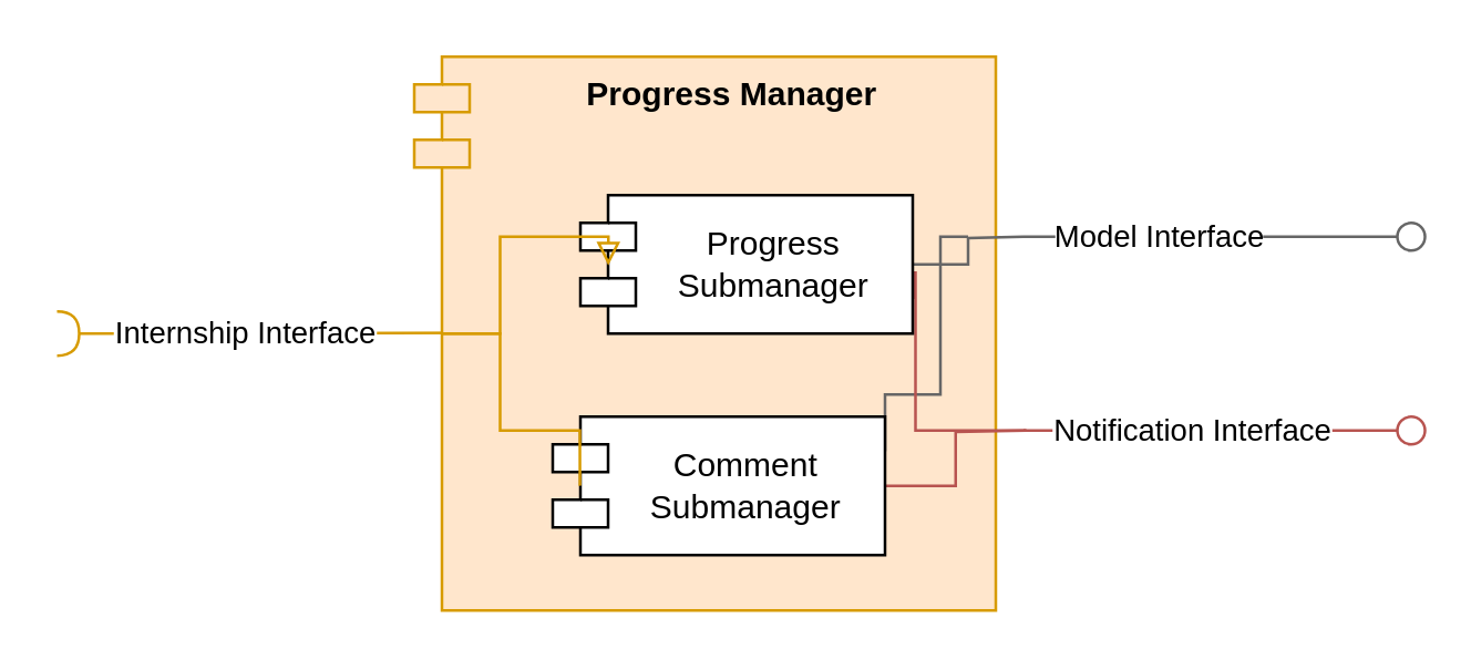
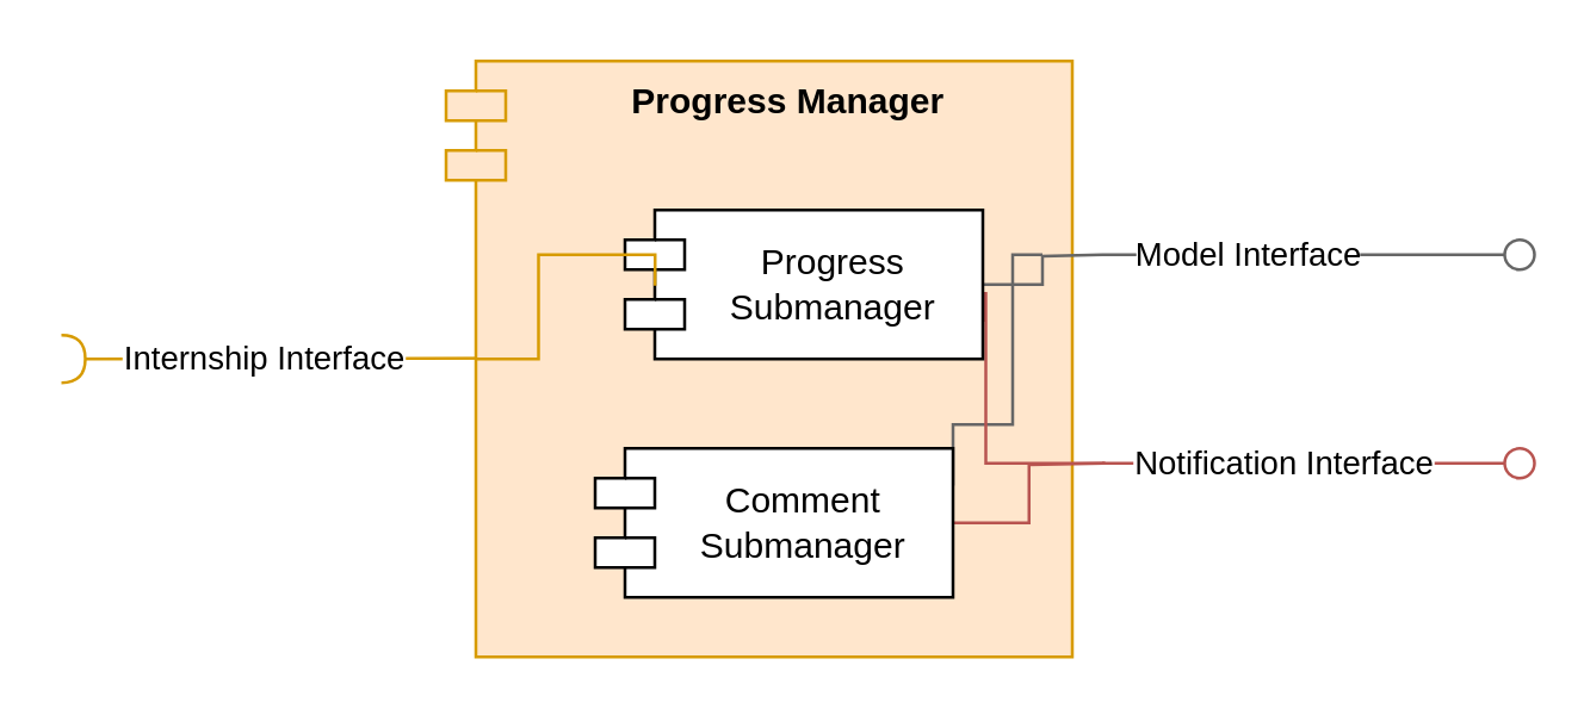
  <mxCell id="0" />
  <mxCell id="1" parent="0" />
  <mxCell id="2" value="" style="rounded=0;orthogonalLoop=1;jettySize=auto;html=1;endArrow=halfCircle;endFill=0;endSize=6;strokeWidth=1;sketch=0;fillColor=#ffe6cc;strokeColor=#d79b00;" edge="1" parent="1"><mxGeometry relative="1" as="geometry"><mxPoint x="180" y="119.71" as="sourcePoint" /><mxPoint x="20" y="120" as="targetPoint" /></mxGeometry></mxCell>
  <mxCell id="3" value="Internship Interface" style="edgeLabel;html=1;align=center;verticalAlign=middle;resizable=0;points=[];" connectable="0" vertex="1" parent="2"><mxGeometry x="0.377" relative="1" as="geometry"><mxPoint x="17" as="offset" /></mxGeometry></mxCell>
  <mxCell id="4" value="&lt;b&gt;Progress Manager&lt;/b&gt;" style="shape=module;align=left;spacingLeft=20;align=center;verticalAlign=top;whiteSpace=wrap;html=1;fillColor=#ffe6cc;strokeColor=#d79b00;" vertex="1" parent="1"><mxGeometry x="149" y="20" width="210" height="200" as="geometry" /></mxCell>
  <mxCell id="5" style="edgeStyle=orthogonalEdgeStyle;rounded=0;orthogonalLoop=1;jettySize=auto;html=1;exitX=1;exitY=0.25;exitDx=0;exitDy=0;entryX=0;entryY=0.5;entryDx=0;entryDy=0;endArrow=none;endFill=0;fillColor=#f5f5f5;strokeColor=#666666;" edge="1" parent="1" source="7"><mxGeometry relative="1" as="geometry"><Array as="points"><mxPoint x="339" y="142" /><mxPoint x="339" y="85" /></Array><mxPoint x="349" y="85" as="targetPoint" /></mxGeometry></mxCell>
  <mxCell id="6" style="edgeStyle=orthogonalEdgeStyle;rounded=0;orthogonalLoop=1;jettySize=auto;html=1;exitX=1;exitY=0.5;exitDx=0;exitDy=0;endArrow=none;endFill=0;fillColor=#f8cecc;strokeColor=#b85450;" edge="1" parent="1" source="7"><mxGeometry relative="1" as="geometry"><mxPoint x="370" y="154.977" as="targetPoint" /></mxGeometry></mxCell>
  <mxCell id="7" value="Comment&lt;div&gt;Submanager&lt;/div&gt;" style="shape=module;align=left;spacingLeft=20;align=center;verticalAlign=middle;whiteSpace=wrap;html=1;" vertex="1" parent="1"><mxGeometry x="199" y="150" width="120" height="50" as="geometry" /></mxCell>
  <mxCell id="8" style="edgeStyle=orthogonalEdgeStyle;rounded=0;orthogonalLoop=1;jettySize=auto;html=1;exitX=1;exitY=0.5;exitDx=0;exitDy=0;endArrow=none;endFill=0;fillColor=#f5f5f5;strokeColor=#666666;" edge="1" parent="1" source="10"><mxGeometry relative="1" as="geometry"><Array as="points" /><mxPoint x="369" y="85" as="targetPoint" /></mxGeometry></mxCell>
  <mxCell id="9" style="edgeStyle=orthogonalEdgeStyle;rounded=0;orthogonalLoop=1;jettySize=auto;html=1;exitX=1;exitY=0.75;exitDx=0;exitDy=0;fillColor=#f8cecc;strokeColor=#b85450;endArrow=none;endFill=0;" edge="1" parent="1" source="10"><mxGeometry relative="1" as="geometry"><mxPoint x="370" y="155" as="targetPoint" /><Array as="points"><mxPoint x="330" y="98" /><mxPoint x="330" y="155" /></Array></mxGeometry></mxCell>
  <mxCell id="10" value="Progress&lt;div&gt;Submanager&lt;/div&gt;" style="shape=module;align=left;spacingLeft=20;align=center;verticalAlign=middle;whiteSpace=wrap;html=1;" vertex="1" parent="1"><mxGeometry x="209" y="70" width="120" height="50" as="geometry" /></mxCell>
  <mxCell id="11" value="" style="ellipse;whiteSpace=wrap;html=1;align=center;aspect=fixed;fillColor=none;strokeColor=none;resizable=0;perimeter=centerPerimeter;rotatable=0;allowArrows=0;points=[];outlineConnect=1;" vertex="1" parent="1"><mxGeometry x="473" y="80" width="10" height="10" as="geometry" /></mxCell>
  <mxCell id="12" value="" style="ellipse;whiteSpace=wrap;html=1;align=center;aspect=fixed;fillColor=none;strokeColor=none;resizable=0;perimeter=centerPerimeter;rotatable=0;allowArrows=0;points=[];outlineConnect=1;" vertex="1" parent="1"><mxGeometry x="473" y="150" width="10" height="10" as="geometry" /></mxCell>
  <mxCell id="13" value="" style="rounded=0;orthogonalLoop=1;jettySize=auto;html=1;endArrow=oval;endFill=0;sketch=0;sourcePerimeterSpacing=0;targetPerimeterSpacing=0;endSize=10;exitX=1;exitY=0.862;exitDx=0;exitDy=0;exitPerimeter=0;fillColor=#f5f5f5;strokeColor=#666666;" edge="1" parent="1"><mxGeometry relative="1" as="geometry"><mxPoint x="369" y="85" as="sourcePoint" /><mxPoint x="509" y="85" as="targetPoint" /></mxGeometry></mxCell>
  <mxCell id="14" value="Model Interface" style="edgeLabel;html=1;align=center;verticalAlign=middle;resizable=0;points=[];" connectable="0" vertex="1" parent="13"><mxGeometry x="-0.343" relative="1" as="geometry"><mxPoint x="2" y="-1" as="offset" /></mxGeometry></mxCell>
  <mxCell id="15" value="" style="rounded=0;orthogonalLoop=1;jettySize=auto;html=1;endArrow=oval;endFill=0;sketch=0;sourcePerimeterSpacing=0;targetPerimeterSpacing=0;endSize=10;exitX=1;exitY=0.862;exitDx=0;exitDy=0;exitPerimeter=0;fillColor=#f8cecc;strokeColor=#b85450;" edge="1" parent="1"><mxGeometry relative="1" as="geometry"><mxPoint x="369" y="155" as="sourcePoint" /><mxPoint x="509" y="155" as="targetPoint" /></mxGeometry></mxCell>
  <mxCell id="16" value="Notification Interface" style="edgeLabel;html=1;align=center;verticalAlign=middle;resizable=0;points=[];" connectable="0" vertex="1" parent="15"><mxGeometry x="-0.343" relative="1" as="geometry"><mxPoint x="14" y="-1" as="offset" /></mxGeometry></mxCell>
- <mxCell id="17" style="edgeStyle=orthogonalEdgeStyle;rounded=0;orthogonalLoop=1;jettySize=auto;html=1;exitX=0;exitY=0.5;exitDx=10;exitDy=0;exitPerimeter=0;entryX=0.084;entryY=0.508;entryDx=0;entryDy=0;entryPerimeter=0;endArrow=block;endFill=0;fillColor=#ffe6cc;strokeColor=#d79b00;" edge="1" parent="1" source="4" target="10"><mxGeometry relative="1" as="geometry"><Array as="points"><mxPoint x="180" y="120" /><mxPoint x="180" y="85" /></Array></mxGeometry></mxCell>
- <mxCell id="18" style="edgeStyle=orthogonalEdgeStyle;rounded=0;orthogonalLoop=1;jettySize=auto;html=1;exitX=0;exitY=0.5;exitDx=10;exitDy=0;exitPerimeter=0;entryX=0.082;entryY=0.499;entryDx=0;entryDy=0;entryPerimeter=0;endArrow=none;endFill=0;fillColor=#ffe6cc;strokeColor=#d79b00;" edge="1" parent="1" source="4" target="7"><mxGeometry relative="1" as="geometry"><Array as="points"><mxPoint x="180" y="120" /><mxPoint x="180" y="155" /></Array></mxGeometry></mxCell>
+ <mxCell id="17" style="edgeStyle=orthogonalEdgeStyle;rounded=0;orthogonalLoop=1;jettySize=auto;html=1;exitX=0;exitY=0.5;exitDx=10;exitDy=0;exitPerimeter=0;entryX=0.084;entryY=0.508;entryDx=0;entryDy=0;entryPerimeter=0;endArrow=none;endFill=0;fillColor=#ffe6cc;strokeColor=#d79b00;" edge="1" parent="1" source="4" target="10"><mxGeometry relative="1" as="geometry"><Array as="points"><mxPoint x="180" y="120" /><mxPoint x="180" y="85" /></Array></mxGeometry></mxCell>
